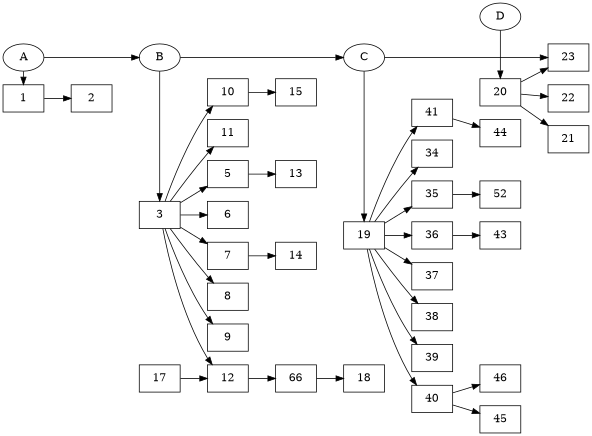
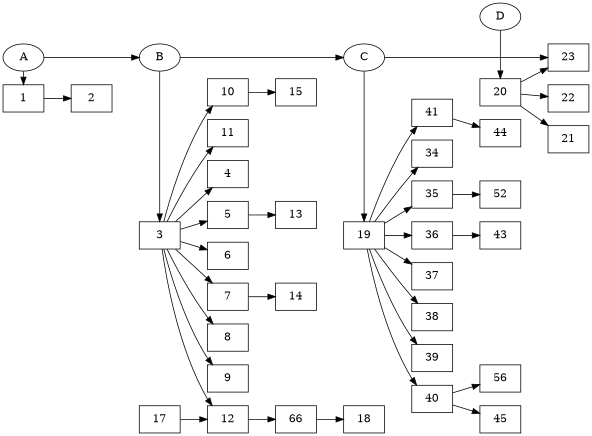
  digraph {
    rankdir=LR
    node [shape=box]
    1
    2
    3
+   4
    5
    6
    7
    8
    9
    10
    11
    12
    13
    14
    15
    n16 [label=66]
    17
    18
    19
    34
    35
    36
    37
    38
    39
    40
    41
    n28 [label=52]
    43
    45
-   46
+   46 [label=56]
    44
    20
    21
    22
    23
    A [shape=""]
    B [shape=""]
    C [shape=""]
    D [shape=""]
    E [style=invis shape=""]
    subgraph sub_1 {
      1
      2
      3
+     4
      5
      6
      7
      8
      9
      10
      11
      12
      13
      14
      15
      n16
      17
      18
      19
      34
      35
      36
      37
      38
      39
      40
      41
      n28
      43
      45
      46
      44
      20
      21
      22
      23
    }
    subgraph sub_2 {
      A
      B
      C
      D
      E
    }
    subgraph sub_3 {
      rank=same
      1
      A
    }
    subgraph sub_4 {
      rank=same
      3
      B
    }
    subgraph sub_5 {
      rank=same
      19
      C
    }
    subgraph sub_6 {
      rank=same
      20
      D
    }
    1 -> 2
+   3 -> 4
    3 -> 5
    3 -> 6
    3 -> 7
    3 -> 8
    3 -> 9
    3 -> 10
    3 -> 11
    3 -> 12
    5 -> 13
    7 -> 14
    10 -> 15
    12 -> n16
    n16 -> 18
    17 -> 12
    19 -> 34
    19 -> 35
    19 -> 36
    19 -> 37
    19 -> 38
    19 -> 39
    19 -> 40
    19 -> 41
    35 -> n28
    36 -> 43
    40 -> 45
    40 -> 46
    41 -> 44
    20 -> 21
    20 -> 22
    20 -> 23
    A -> 1
    A -> B [minlen=2 weight=10]
    B -> 3
    B -> C [minlen=3 weight=10]
    C -> 19
    C -> 23 [minlen=3 weight=10]
    D -> 20
    D -> E [style=invis weight=10]
  }
